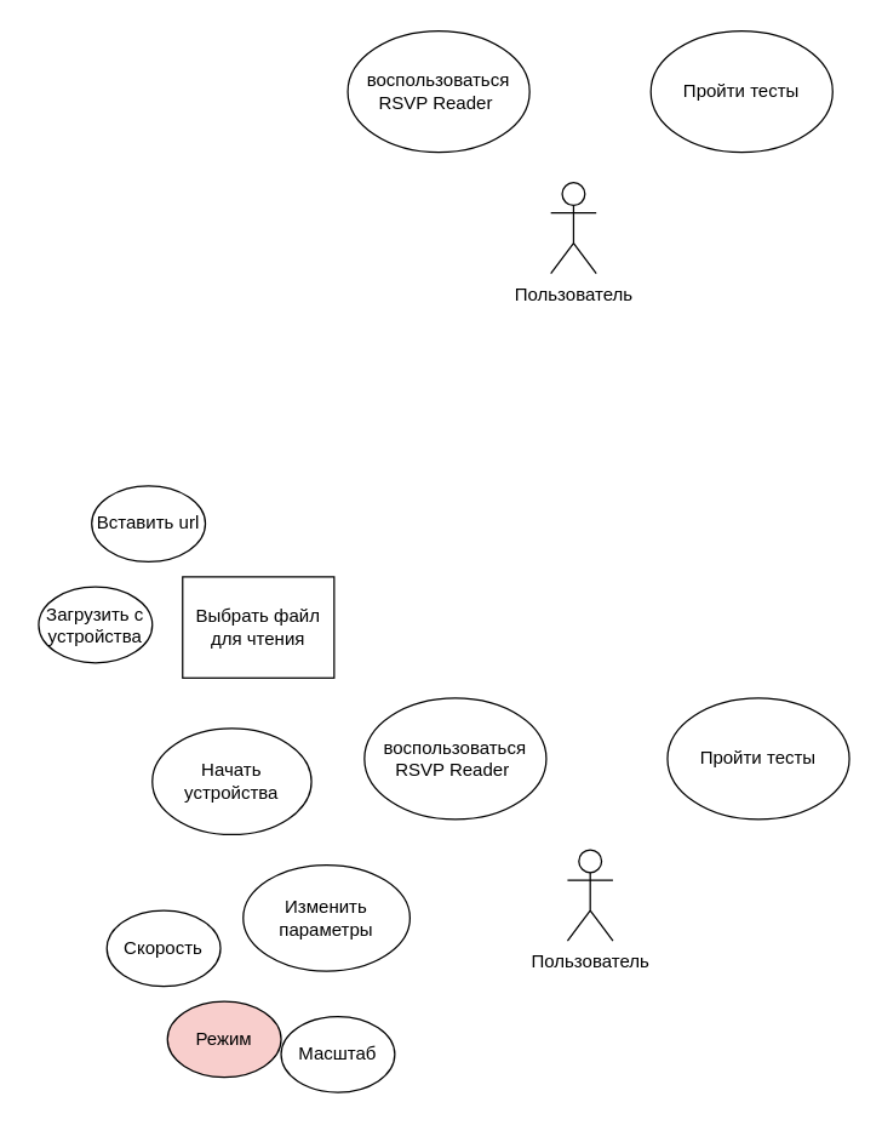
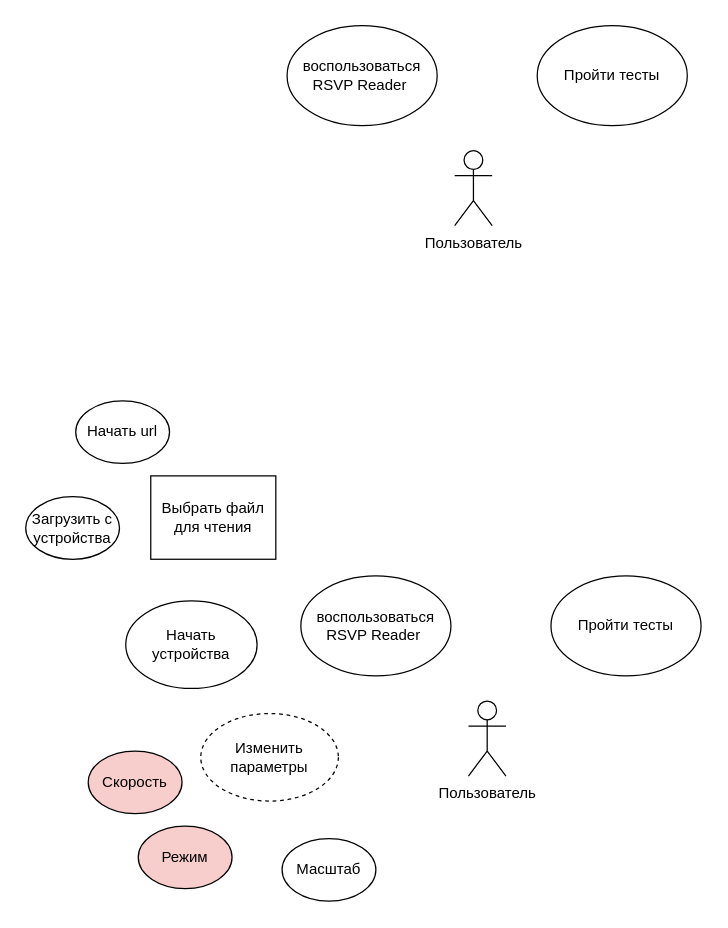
  <mxCell id="0" />
  <mxCell id="1" parent="0" />
  <mxCell id="2" value="Пользователь" style="shape=umlActor;verticalLabelPosition=bottom;verticalAlign=top;html=1;outlineConnect=0;" vertex="1" parent="1"><mxGeometry x="374" y="560" width="30" height="60" as="geometry" /></mxCell>
  <mxCell id="3" value="воспользоваться RSVP Reader&amp;nbsp;" style="ellipse;whiteSpace=wrap;html=1;" vertex="1" parent="1"><mxGeometry x="240" y="460" width="120" height="80" as="geometry" /></mxCell>
  <mxCell id="4" value="Пройти тесты" style="ellipse;whiteSpace=wrap;html=1;" vertex="1" parent="1"><mxGeometry x="440" y="460" width="120" height="80" as="geometry" /></mxCell>
  <mxCell id="5" value="Выбрать файл для чтения" style="whiteSpace=wrap;html=1;rounded=0;" vertex="1" parent="1"><mxGeometry x="120" y="380" width="100" height="66.67" as="geometry" /></mxCell>
  <mxCell id="6" value="Начать устройства" style="ellipse;whiteSpace=wrap;html=1;" vertex="1" parent="1"><mxGeometry x="100" y="480" width="105" height="70" as="geometry" /></mxCell>
- <mxCell id="7" value="Вставить url" style="ellipse;whiteSpace=wrap;html=1;" vertex="1" parent="1"><mxGeometry x="60" y="320" width="75" height="50" as="geometry" /></mxCell>
- <mxCell id="8" value="Загрузить с устройства" style="ellipse;whiteSpace=wrap;html=1;" vertex="1" parent="1"><mxGeometry x="25" y="386.67" width="75" height="50" as="geometry" /></mxCell>
- <mxCell id="9" value="Скорость" style="ellipse;whiteSpace=wrap;html=1;" vertex="1" parent="1"><mxGeometry x="70" y="600" width="75" height="50" as="geometry" /></mxCell>
- <mxCell id="10" value="Изменить параметры" style="ellipse;whiteSpace=wrap;html=1;" vertex="1" parent="1"><mxGeometry x="160" y="570" width="110.01" height="70" as="geometry" /></mxCell>
+ <mxCell id="7" value="Начать url" style="ellipse;whiteSpace=wrap;html=1;" vertex="1" parent="1"><mxGeometry x="60" y="320" width="75" height="50" as="geometry" /></mxCell>
+ <mxCell id="8" value="Загрузить с устройства" style="ellipse;whiteSpace=wrap;html=1;" vertex="1" parent="1"><mxGeometry x="20" y="396.67" width="75" height="50" as="geometry" /></mxCell>
+ <mxCell id="9" value="Скорость" style="ellipse;whiteSpace=wrap;html=1;fillColor=#f8cecc;" vertex="1" parent="1"><mxGeometry x="70" y="600" width="75" height="50" as="geometry" /></mxCell>
+ <mxCell id="10" value="Изменить параметры" style="ellipse;whiteSpace=wrap;html=1;dashed=1;" vertex="1" parent="1"><mxGeometry x="160" y="570" width="110.01" height="70" as="geometry" /></mxCell>
  <mxCell id="11" value="Режим" style="ellipse;whiteSpace=wrap;html=1;fillColor=#f8cecc;" vertex="1" parent="1"><mxGeometry x="110" y="660" width="75" height="50" as="geometry" /></mxCell>
- <mxCell id="12" value="Масштаб" style="ellipse;whiteSpace=wrap;html=1;" vertex="1" parent="1"><mxGeometry x="185" y="670" width="75" height="50" as="geometry" /></mxCell>
+ <mxCell id="12" value="Масштаб" style="ellipse;whiteSpace=wrap;html=1;" vertex="1" parent="1"><mxGeometry x="225" y="670" width="75" height="50" as="geometry" /></mxCell>
  <mxCell id="13" value="Пользователь" style="shape=umlActor;verticalLabelPosition=bottom;verticalAlign=top;html=1;outlineConnect=0;" vertex="1" parent="1"><mxGeometry x="363" y="120" width="30" height="60" as="geometry" /></mxCell>
  <mxCell id="14" value="воспользоваться RSVP Reader&amp;nbsp;" style="ellipse;whiteSpace=wrap;html=1;" vertex="1" parent="1"><mxGeometry x="229" y="20" width="120" height="80" as="geometry" /></mxCell>
  <mxCell id="15" value="Пройти тесты" style="ellipse;whiteSpace=wrap;html=1;" vertex="1" parent="1"><mxGeometry x="429" y="20" width="120" height="80" as="geometry" /></mxCell>
